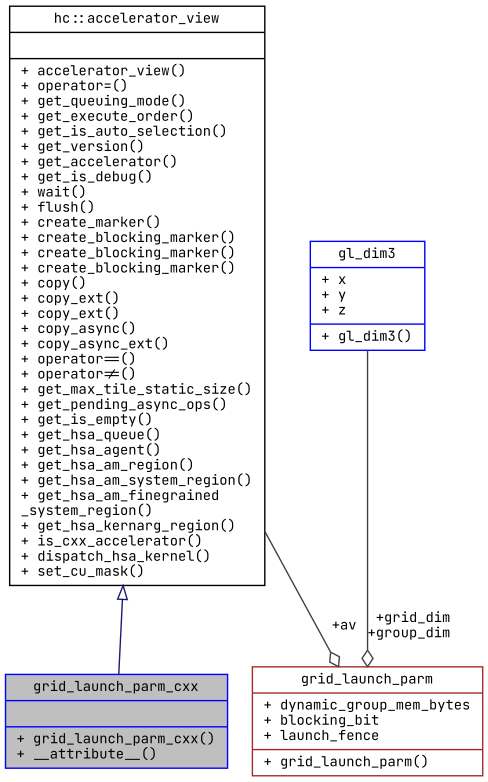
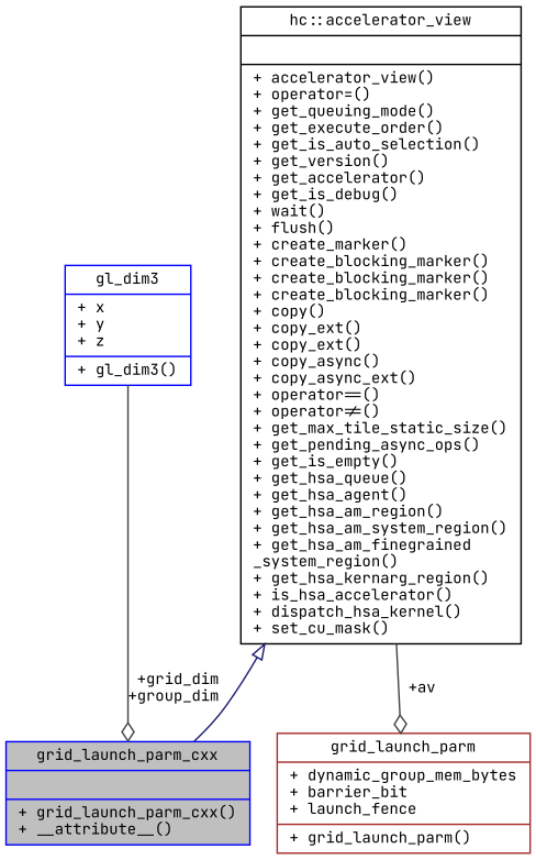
  digraph {
    fontname="JetBrains Mono"
    node [color=blue fillcolor=white fontname="JetBrains Mono" fontsize=10 shape=record style=filled]
    edge [arrowhead=odiamond color=grey25 fontname="JetBrains Mono" fontsize=10 labelfontname=Helvetica labelfontsize=10 style=solid]
    n1 [fillcolor=grey75 fontcolor=black height=0.2 label="{grid_launch_parm_cxx\n||+ grid_launch_parm_cxx()\l+ __attribute__()\l}" width=0.4]
-   n2 [color=brown height=0.2 label="{grid_launch_parm\n|+ dynamic_group_mem_bytes\l+ blocking_bit\l+ launch_fence\l|+ grid_launch_parm()\l}" width=0.4]
+   n2 [color=brown height=0.2 label="{grid_launch_parm\n|+ dynamic_group_mem_bytes\l+ barrier_bit\l+ launch_fence\l|+ grid_launch_parm()\l}" width=0.4]
    n3 [height=0.2 label="{gl_dim3\n|+ x\l+ y\l+ z\l|+ gl_dim3()\l}" width=0.4]
-   n4 [color=black height=0.2 label="{hc::accelerator_view\n||+ accelerator_view()\l+ operator=()\l+ get_queuing_mode()\l+ get_execute_order()\l+ get_is_auto_selection()\l+ get_version()\l+ get_accelerator()\l+ get_is_debug()\l+ wait()\l+ flush()\l+ create_marker()\l+ create_blocking_marker()\l+ create_blocking_marker()\l+ create_blocking_marker()\l+ copy()\l+ copy_ext()\l+ copy_ext()\l+ copy_async()\l+ copy_async_ext()\l+ operator==()\l+ operator!=()\l+ get_max_tile_static_size()\l+ get_pending_async_ops()\l+ get_is_empty()\l+ get_hsa_queue()\l+ get_hsa_agent()\l+ get_hsa_am_region()\l+ get_hsa_am_system_region()\l+ get_hsa_am_finegrained\l_system_region()\l+ get_hsa_kernarg_region()\l+ is_cxx_accelerator()\l+ dispatch_hsa_kernel()\l+ set_cu_mask()\l}" width=0.4]
-   n3 -> n2 [label=" +grid_dim\n+group_dim"]
+   n4 [color=black height=0.2 label="{hc::accelerator_view\n||+ accelerator_view()\l+ operator=()\l+ get_queuing_mode()\l+ get_execute_order()\l+ get_is_auto_selection()\l+ get_version()\l+ get_accelerator()\l+ get_is_debug()\l+ wait()\l+ flush()\l+ create_marker()\l+ create_blocking_marker()\l+ create_blocking_marker()\l+ create_blocking_marker()\l+ copy()\l+ copy_ext()\l+ copy_ext()\l+ copy_async()\l+ copy_async_ext()\l+ operator==()\l+ operator!=()\l+ get_max_tile_static_size()\l+ get_pending_async_ops()\l+ get_is_empty()\l+ get_hsa_queue()\l+ get_hsa_agent()\l+ get_hsa_am_region()\l+ get_hsa_am_system_region()\l+ get_hsa_am_finegrained\l_system_region()\l+ get_hsa_kernarg_region()\l+ is_hsa_accelerator()\l+ dispatch_hsa_kernel()\l+ set_cu_mask()\l}" width=0.4]
+   n3 -> n1 [label=" +grid_dim\n+group_dim"]
    n4 -> n1 [arrowtail=onormal color=midnightblue dir=back arrowhead=""]
    n4 -> n2 [label=" +av"]
  }
